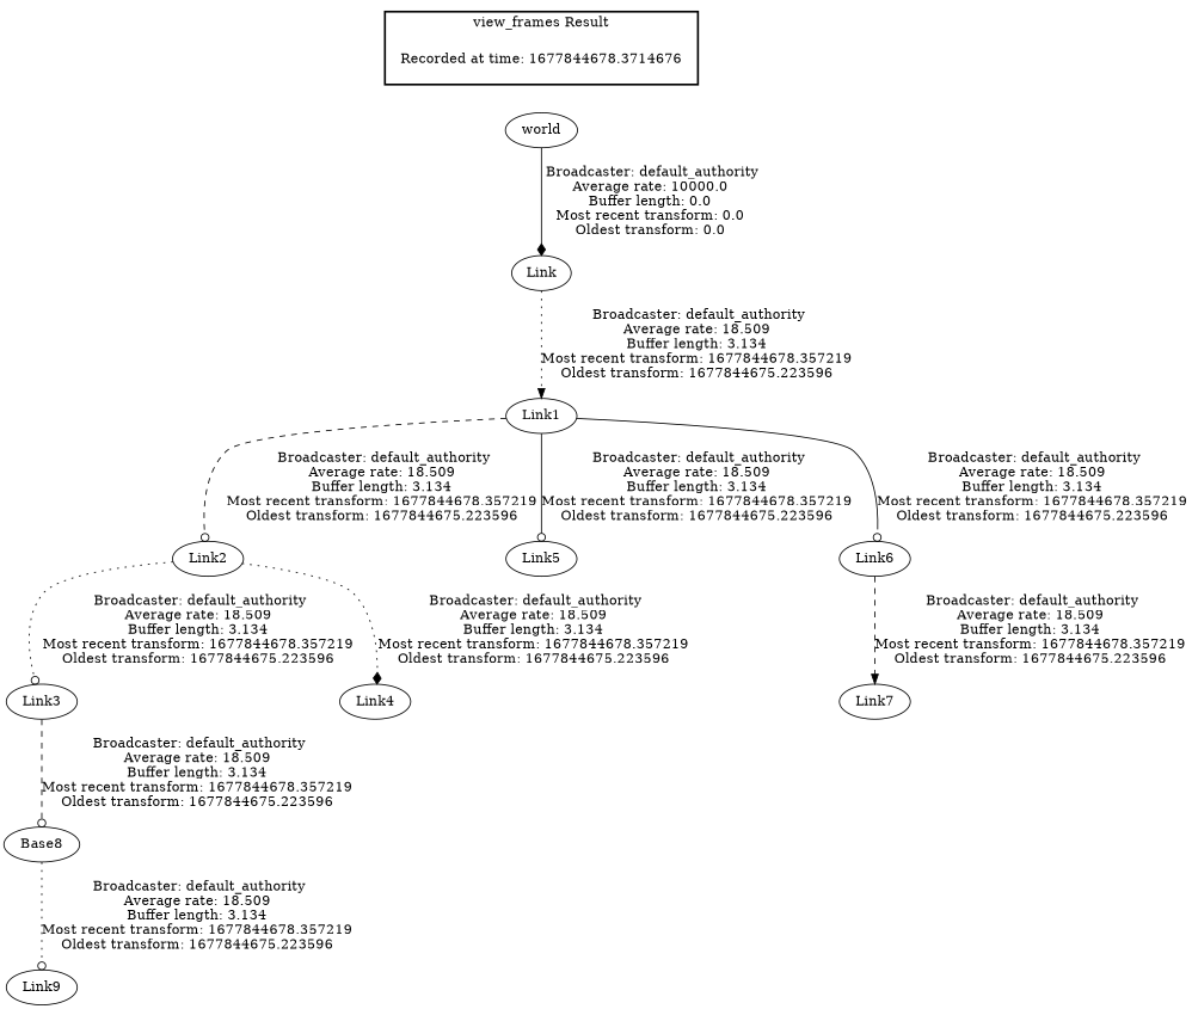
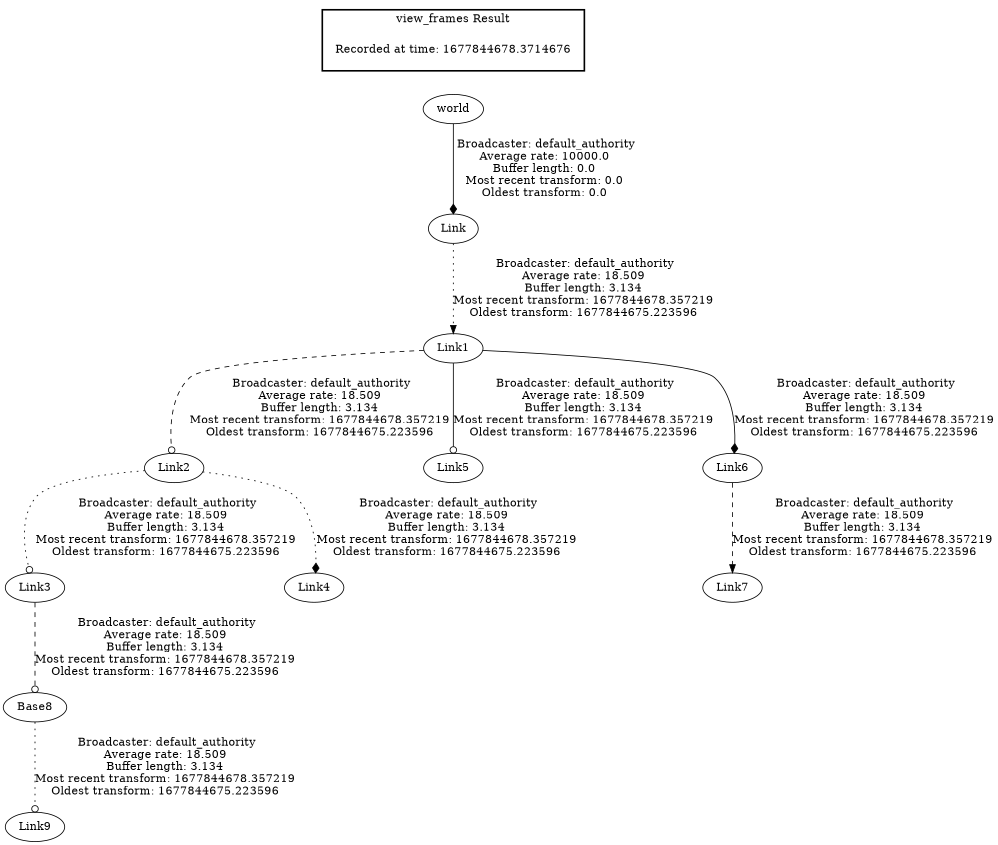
  digraph {
    edge [style=dotted arrowhead=odot]
    "Recorded at time: 1677844678.3714676" [shape=plaintext]
    world
    n3 [label=Link]
    Link1
    Link2
    Link5
    Link6
    Link3
    Link4
    Link7
    n11 [label=Base8]
    Link9
    subgraph cluster_1 {
      color=black
      label="view_frames Result"
      style=bold
      "Recorded at time: 1677844678.3714676"
    }
    "Recorded at time: 1677844678.3714676" -> world [style=invis arrowhead=""]
    world -> n3 [arrowhead=diamond label=" Broadcaster: default_authority\nAverage rate: 10000.0\nBuffer length: 0.0\nMost recent transform: 0.0\nOldest transform: 0.0\n" style=solid]
    n3 -> Link1 [arrowhead=normal label=" Broadcaster: default_authority\nAverage rate: 18.509\nBuffer length: 3.134\nMost recent transform: 1677844678.357219\nOldest transform: 1677844675.223596\n"]
    Link1 -> Link2 [label=" Broadcaster: default_authority\nAverage rate: 18.509\nBuffer length: 3.134\nMost recent transform: 1677844678.357219\nOldest transform: 1677844675.223596\n" style=dashed]
    Link1 -> Link5 [label=" Broadcaster: default_authority\nAverage rate: 18.509\nBuffer length: 3.134\nMost recent transform: 1677844678.357219\nOldest transform: 1677844675.223596\n" style=solid]
-   Link1 -> Link6 [label=" Broadcaster: default_authority\nAverage rate: 18.509\nBuffer length: 3.134\nMost recent transform: 1677844678.357219\nOldest transform: 1677844675.223596\n" style=solid]
+   Link1 -> Link6 [arrowhead=diamond label=" Broadcaster: default_authority\nAverage rate: 18.509\nBuffer length: 3.134\nMost recent transform: 1677844678.357219\nOldest transform: 1677844675.223596\n" style=solid]
    Link2 -> Link3 [label=" Broadcaster: default_authority\nAverage rate: 18.509\nBuffer length: 3.134\nMost recent transform: 1677844678.357219\nOldest transform: 1677844675.223596\n"]
    Link2 -> Link4 [arrowhead=diamond label=" Broadcaster: default_authority\nAverage rate: 18.509\nBuffer length: 3.134\nMost recent transform: 1677844678.357219\nOldest transform: 1677844675.223596\n"]
    Link6 -> Link7 [arrowhead=normal label=" Broadcaster: default_authority\nAverage rate: 18.509\nBuffer length: 3.134\nMost recent transform: 1677844678.357219\nOldest transform: 1677844675.223596\n" style=dashed]
    Link3 -> n11 [label=" Broadcaster: default_authority\nAverage rate: 18.509\nBuffer length: 3.134\nMost recent transform: 1677844678.357219\nOldest transform: 1677844675.223596\n" style=dashed]
    n11 -> Link9 [label=" Broadcaster: default_authority\nAverage rate: 18.509\nBuffer length: 3.134\nMost recent transform: 1677844678.357219\nOldest transform: 1677844675.223596\n"]
  }
